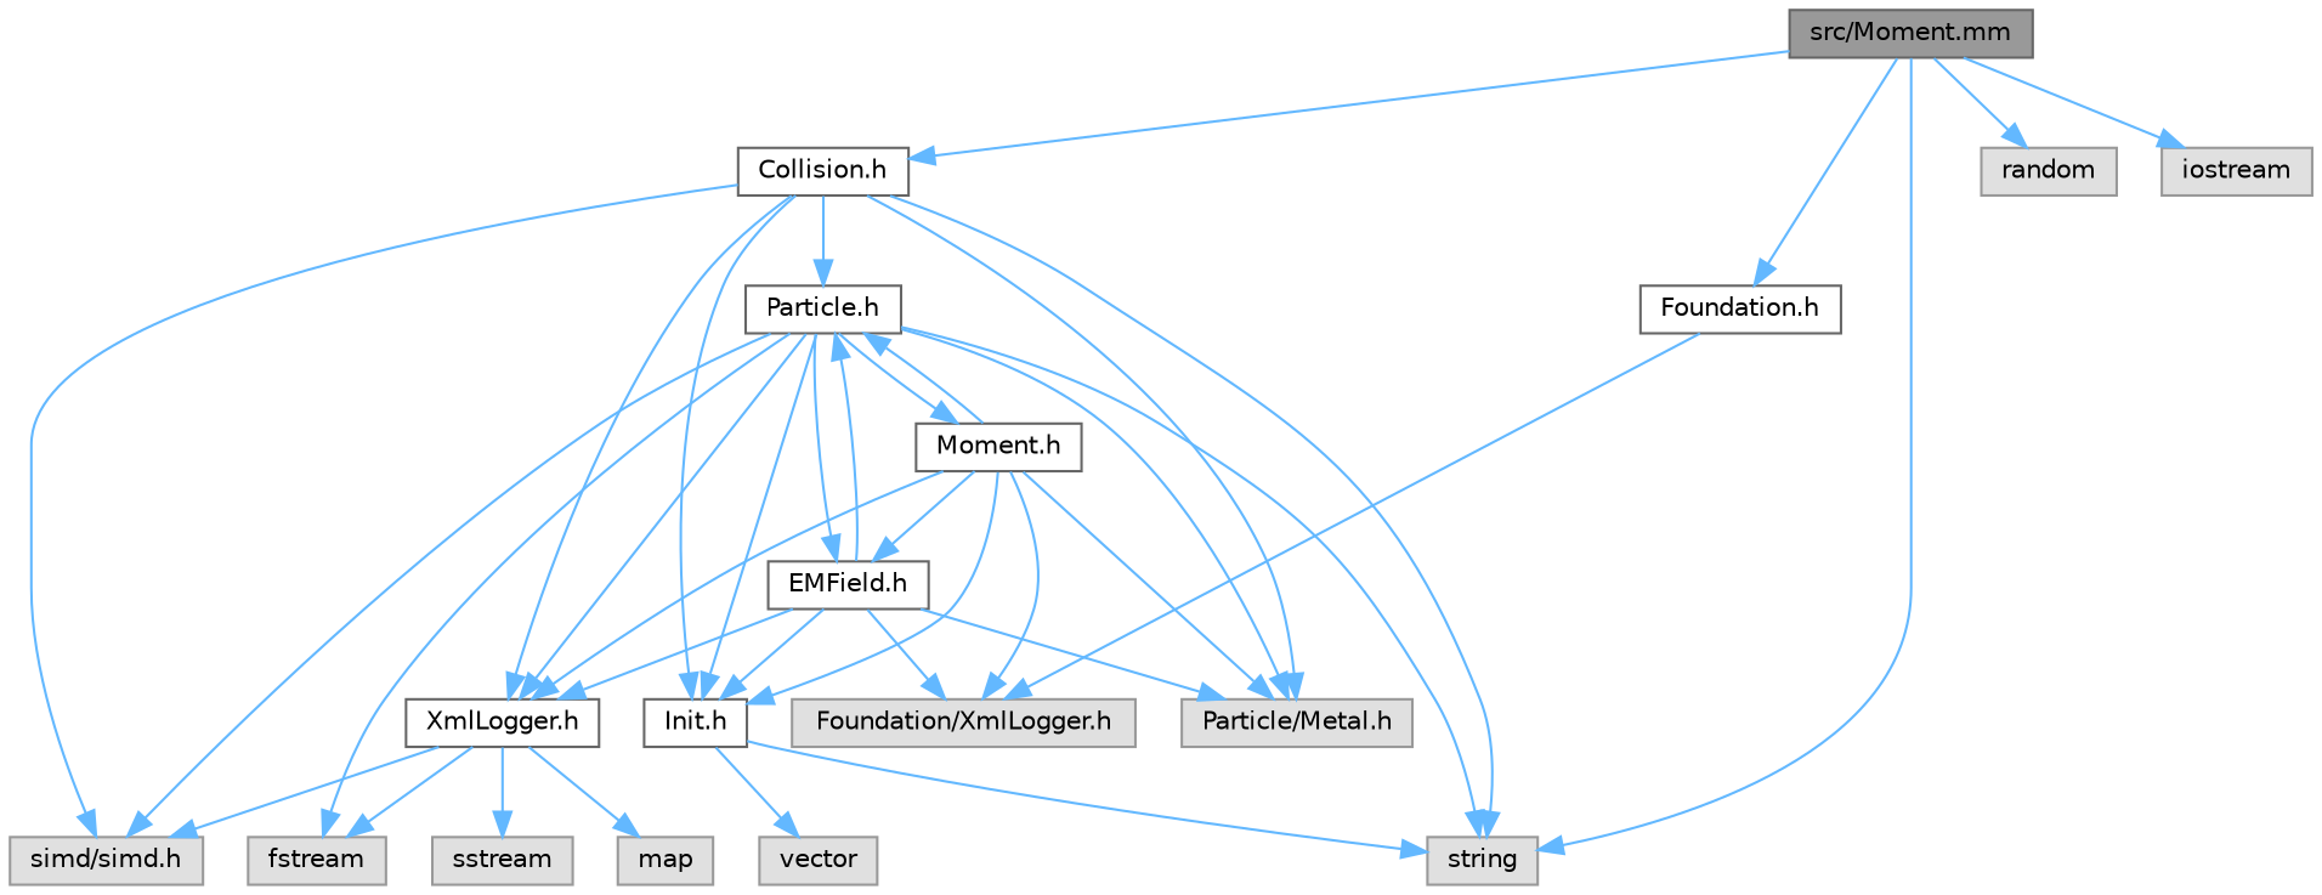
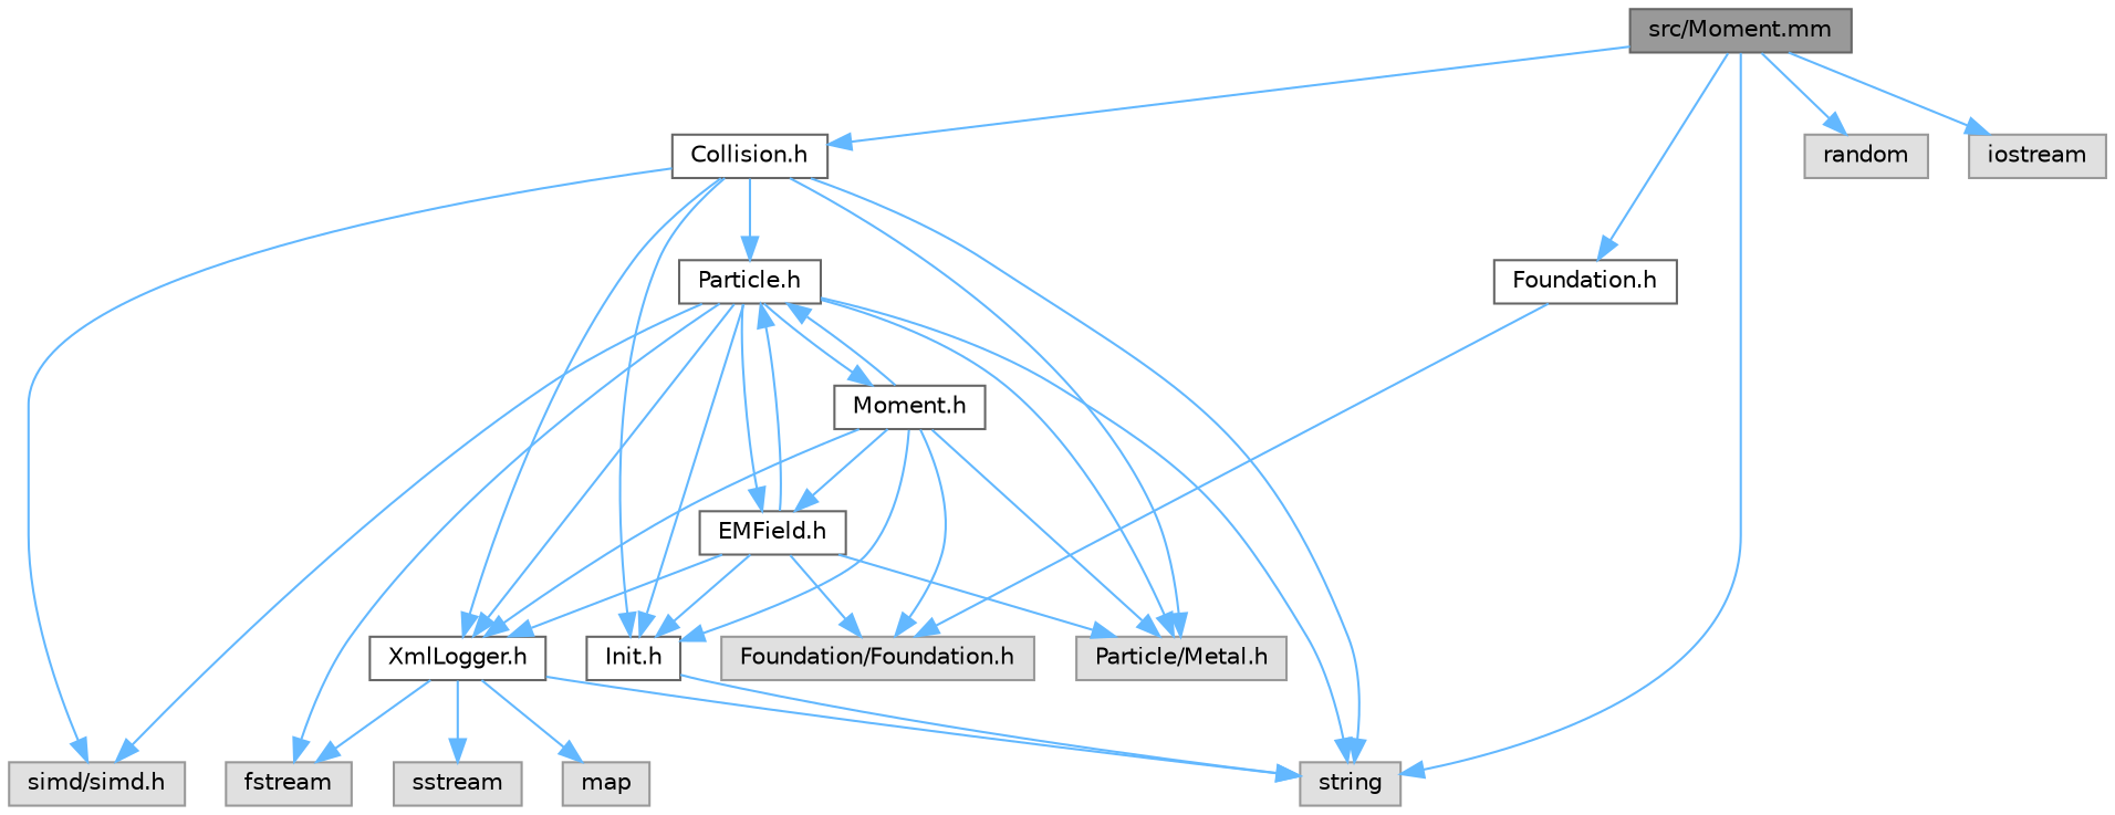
  digraph {
    node [color=grey60 fillcolor="#E0E0E0" fontname=Helvetica fontsize=10 shape=box style=filled]
    edge [color=steelblue1 fontname=Helvetica fontsize=10 labelfontname=Helvetica labelfontsize=10 style=solid]
    n1 [color=gray40 fillcolor=grey60 fontcolor=black height=0.2 label="src/Moment.mm" width=0.4]
    n2 [color=grey40 fillcolor=white height=0.2 label="Collision.h" width=0.4]
    n3 [height=0.2 label=string width=0.4]
    n4 [color=grey40 fillcolor=white height=0.2 label="Foundation.h" width=0.4]
    n5 [height=0.2 label=random width=0.4]
    n6 [height=0.2 label=iostream width=0.4]
    n7 [height=0.2 label="Particle/Metal.h" width=0.4]
    n8 [height=0.2 label="simd/simd.h" width=0.4]
    n9 [color=grey40 fillcolor=white height=0.2 label="Init.h" width=0.4]
    n10 [color=grey40 fillcolor=white height=0.2 label="Particle.h" width=0.4]
    n11 [color=grey40 fillcolor=white height=0.2 label="XmlLogger.h" width=0.4]
-   n12 [height=0.2 label="Foundation/XmlLogger.h" width=0.4]
+   n12 [height=0.2 label="Foundation/Foundation.h" width=0.4]
    n13 [height=0.2 label=fstream width=0.4]
-   n14 [height=0.2 label=vector width=0.4]
    n15 [color=grey40 fillcolor=white height=0.2 label="EMField.h" width=0.4]
    n16 [color=grey40 fillcolor=white height=0.2 label="Moment.h" width=0.4]
    n17 [height=0.2 label=sstream width=0.4]
    n18 [height=0.2 label=map width=0.4]
    n1 -> n2
    n1 -> n3
    n1 -> n4
    n1 -> n5
    n1 -> n6
    n2 -> n3
    n2 -> n7
    n2 -> n8
    n2 -> n9
    n2 -> n10
    n2 -> n11
    n4 -> n12
    n9 -> n3
-   n9 -> n14
    n10 -> n3
    n10 -> n7
    n10 -> n8
    n10 -> n9
    n10 -> n11
    n10 -> n13
    n10 -> n15
    n10 -> n16
-   n11 -> n8
+   n11 -> n3
    n11 -> n13
    n11 -> n17
    n11 -> n18
    n15 -> n7
    n15 -> n9
    n15 -> n10
    n15 -> n11
    n15 -> n12
    n16 -> n7
    n16 -> n9
    n16 -> n10
    n16 -> n11
    n16 -> n12
    n16 -> n15
  }
